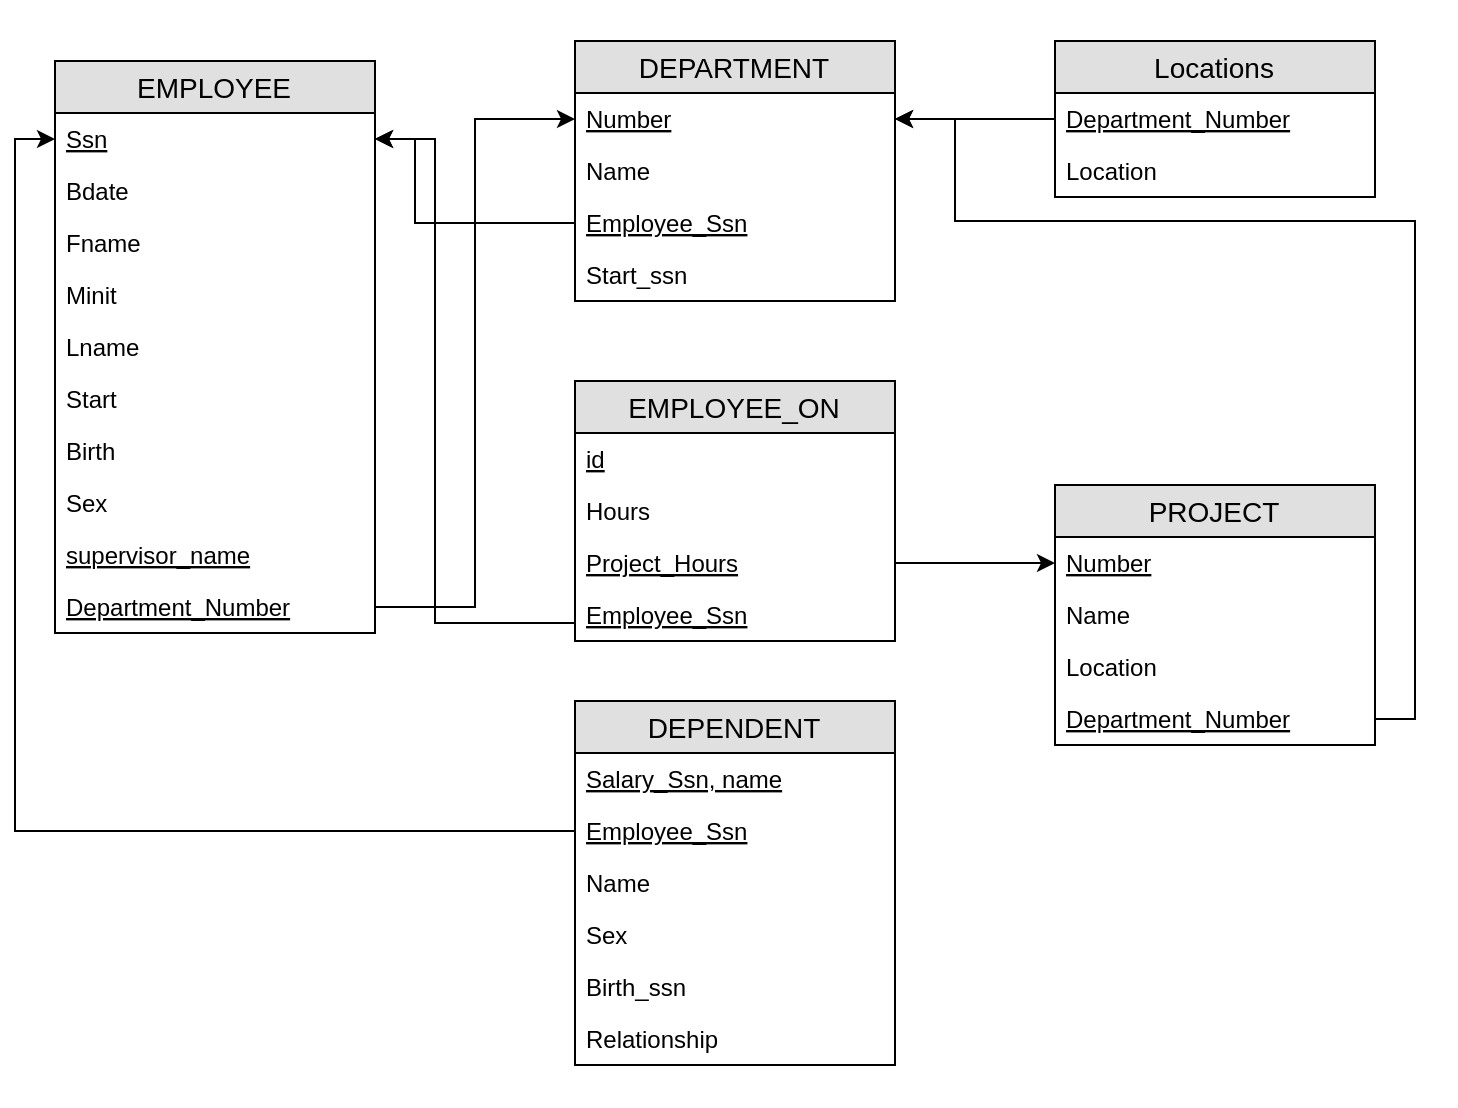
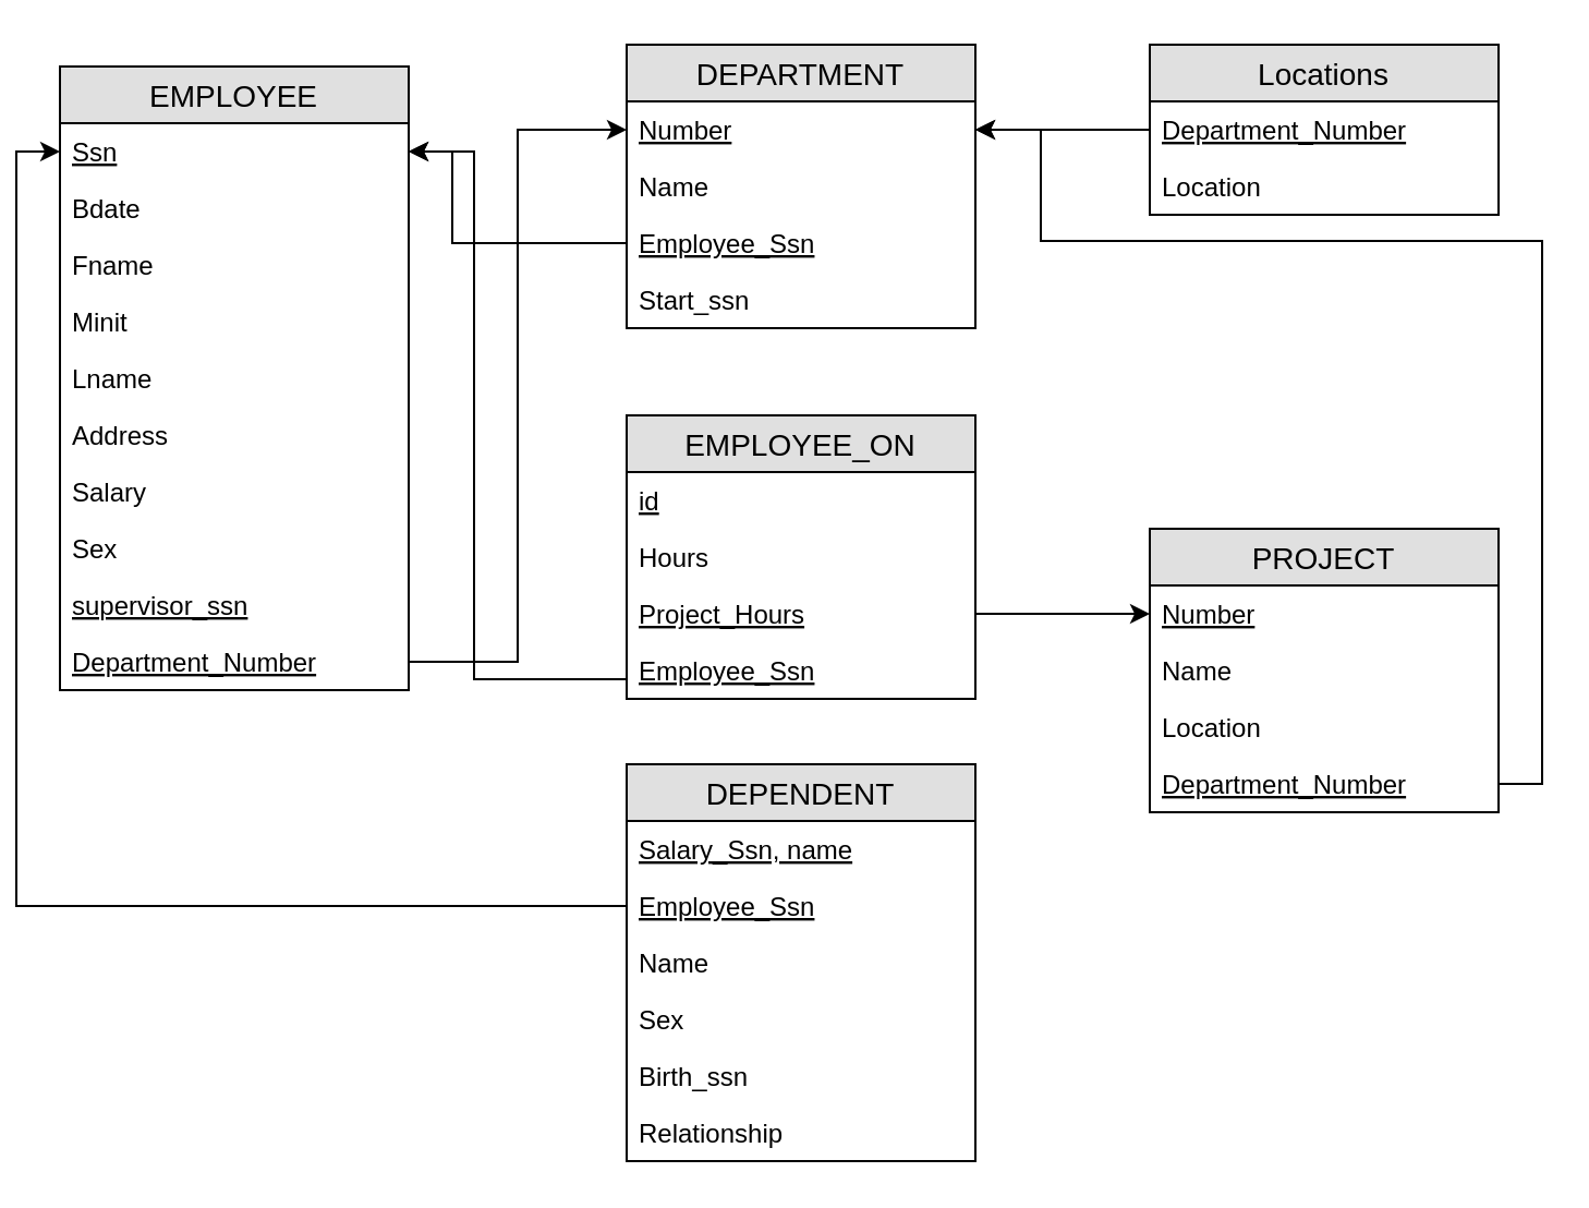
  <mxCell id="0" />
  <mxCell id="1" parent="0" />
  <mxCell id="2" value="EMPLOYEE" style="swimlane;fontStyle=0;childLayout=stackLayout;horizontal=1;startSize=26;fillColor=#e0e0e0;horizontalStack=0;resizeParent=1;resizeParentMax=0;resizeLast=0;collapsible=1;marginBottom=0;swimlaneFillColor=#ffffff;align=center;fontSize=14;" vertex="1" parent="1"><mxGeometry x="20" y="30" width="160" height="286" as="geometry" /></mxCell>
  <mxCell id="3" value="Ssn" style="text;strokeColor=none;fillColor=none;spacingLeft=4;spacingRight=4;overflow=hidden;rotatable=0;points=[[0,0.5],[1,0.5]];portConstraint=eastwest;fontSize=12;fontStyle=4" vertex="1" parent="2"><mxGeometry y="26" width="160" height="26" as="geometry" /></mxCell>
  <mxCell id="4" value="Bdate" style="text;strokeColor=none;fillColor=none;spacingLeft=4;spacingRight=4;overflow=hidden;rotatable=0;points=[[0,0.5],[1,0.5]];portConstraint=eastwest;fontSize=12;" vertex="1" parent="2"><mxGeometry y="52" width="160" height="26" as="geometry" /></mxCell>
  <mxCell id="5" value="Fname" style="text;strokeColor=none;fillColor=none;spacingLeft=4;spacingRight=4;overflow=hidden;rotatable=0;points=[[0,0.5],[1,0.5]];portConstraint=eastwest;fontSize=12;" vertex="1" parent="2"><mxGeometry y="78" width="160" height="26" as="geometry" /></mxCell>
  <mxCell id="6" value="Minit" style="text;strokeColor=none;fillColor=none;spacingLeft=4;spacingRight=4;overflow=hidden;rotatable=0;points=[[0,0.5],[1,0.5]];portConstraint=eastwest;fontSize=12;" vertex="1" parent="2"><mxGeometry y="104" width="160" height="26" as="geometry" /></mxCell>
  <mxCell id="7" value="Lname" style="text;strokeColor=none;fillColor=none;spacingLeft=4;spacingRight=4;overflow=hidden;rotatable=0;points=[[0,0.5],[1,0.5]];portConstraint=eastwest;fontSize=12;" vertex="1" parent="2"><mxGeometry y="130" width="160" height="26" as="geometry" /></mxCell>
- <mxCell id="8" value="Start" style="text;strokeColor=none;fillColor=none;spacingLeft=4;spacingRight=4;overflow=hidden;rotatable=0;points=[[0,0.5],[1,0.5]];portConstraint=eastwest;fontSize=12;" vertex="1" parent="2"><mxGeometry y="156" width="160" height="26" as="geometry" /></mxCell>
- <mxCell id="9" value="Birth" style="text;strokeColor=none;fillColor=none;spacingLeft=4;spacingRight=4;overflow=hidden;rotatable=0;points=[[0,0.5],[1,0.5]];portConstraint=eastwest;fontSize=12;" vertex="1" parent="2"><mxGeometry y="182" width="160" height="26" as="geometry" /></mxCell>
+ <mxCell id="8" value="Address" style="text;strokeColor=none;fillColor=none;spacingLeft=4;spacingRight=4;overflow=hidden;rotatable=0;points=[[0,0.5],[1,0.5]];portConstraint=eastwest;fontSize=12;" vertex="1" parent="2"><mxGeometry y="156" width="160" height="26" as="geometry" /></mxCell>
+ <mxCell id="9" value="Salary" style="text;strokeColor=none;fillColor=none;spacingLeft=4;spacingRight=4;overflow=hidden;rotatable=0;points=[[0,0.5],[1,0.5]];portConstraint=eastwest;fontSize=12;" vertex="1" parent="2"><mxGeometry y="182" width="160" height="26" as="geometry" /></mxCell>
  <mxCell id="10" value="Sex" style="text;strokeColor=none;fillColor=none;spacingLeft=4;spacingRight=4;overflow=hidden;rotatable=0;points=[[0,0.5],[1,0.5]];portConstraint=eastwest;fontSize=12;" vertex="1" parent="2"><mxGeometry y="208" width="160" height="26" as="geometry" /></mxCell>
- <mxCell id="11" value="supervisor_name" style="text;strokeColor=none;fillColor=none;spacingLeft=4;spacingRight=4;overflow=hidden;rotatable=0;points=[[0,0.5],[1,0.5]];portConstraint=eastwest;fontSize=12;fontStyle=4" vertex="1" parent="2"><mxGeometry y="234" width="160" height="26" as="geometry" /></mxCell>
+ <mxCell id="11" value="supervisor_ssn" style="text;strokeColor=none;fillColor=none;spacingLeft=4;spacingRight=4;overflow=hidden;rotatable=0;points=[[0,0.5],[1,0.5]];portConstraint=eastwest;fontSize=12;fontStyle=4" vertex="1" parent="2"><mxGeometry y="234" width="160" height="26" as="geometry" /></mxCell>
  <mxCell id="12" value="Department_Number" style="text;strokeColor=none;fillColor=none;spacingLeft=4;spacingRight=4;overflow=hidden;rotatable=0;points=[[0,0.5],[1,0.5]];portConstraint=eastwest;fontSize=12;fontStyle=4" vertex="1" parent="2"><mxGeometry y="260" width="160" height="26" as="geometry" /></mxCell>
  <mxCell id="13" value="DEPARTMENT" style="swimlane;fontStyle=0;childLayout=stackLayout;horizontal=1;startSize=26;fillColor=#e0e0e0;horizontalStack=0;resizeParent=1;resizeParentMax=0;resizeLast=0;collapsible=1;marginBottom=0;swimlaneFillColor=#ffffff;align=center;fontSize=14;" vertex="1" parent="1"><mxGeometry x="280" y="20" width="160" height="130" as="geometry" /></mxCell>
  <mxCell id="14" value="Number" style="text;strokeColor=none;fillColor=none;spacingLeft=4;spacingRight=4;overflow=hidden;rotatable=0;points=[[0,0.5],[1,0.5]];portConstraint=eastwest;fontSize=12;fontStyle=4" vertex="1" parent="13"><mxGeometry y="26" width="160" height="26" as="geometry" /></mxCell>
  <mxCell id="15" value="Name" style="text;strokeColor=none;fillColor=none;spacingLeft=4;spacingRight=4;overflow=hidden;rotatable=0;points=[[0,0.5],[1,0.5]];portConstraint=eastwest;fontSize=12;" vertex="1" parent="13"><mxGeometry y="52" width="160" height="26" as="geometry" /></mxCell>
  <mxCell id="16" value="Employee_Ssn" style="text;strokeColor=none;fillColor=none;spacingLeft=4;spacingRight=4;overflow=hidden;rotatable=0;points=[[0,0.5],[1,0.5]];portConstraint=eastwest;fontSize=12;fontStyle=4" vertex="1" parent="13"><mxGeometry y="78" width="160" height="26" as="geometry" /></mxCell>
  <mxCell id="17" value="Start_ssn" style="text;strokeColor=none;fillColor=none;spacingLeft=4;spacingRight=4;overflow=hidden;rotatable=0;points=[[0,0.5],[1,0.5]];portConstraint=eastwest;fontSize=12;" vertex="1" parent="13"><mxGeometry y="104" width="160" height="26" as="geometry" /></mxCell>
  <mxCell id="18" value="Locations" style="swimlane;fontStyle=0;childLayout=stackLayout;horizontal=1;startSize=26;fillColor=#e0e0e0;horizontalStack=0;resizeParent=1;resizeParentMax=0;resizeLast=0;collapsible=1;marginBottom=0;swimlaneFillColor=#ffffff;align=center;fontSize=14;" vertex="1" parent="1"><mxGeometry x="520" y="20" width="160" height="78" as="geometry" /></mxCell>
  <mxCell id="19" value="Department_Number" style="text;strokeColor=none;fillColor=none;spacingLeft=4;spacingRight=4;overflow=hidden;rotatable=0;points=[[0,0.5],[1,0.5]];portConstraint=eastwest;fontSize=12;fontStyle=4" vertex="1" parent="18"><mxGeometry y="26" width="160" height="26" as="geometry" /></mxCell>
  <mxCell id="20" value="Location" style="text;strokeColor=none;fillColor=none;spacingLeft=4;spacingRight=4;overflow=hidden;rotatable=0;points=[[0,0.5],[1,0.5]];portConstraint=eastwest;fontSize=12;" vertex="1" parent="18"><mxGeometry y="52" width="160" height="26" as="geometry" /></mxCell>
  <mxCell id="21" style="edgeStyle=orthogonalEdgeStyle;rounded=0;orthogonalLoop=1;jettySize=auto;html=1;exitX=1;exitY=0.5;exitDx=0;exitDy=0;" edge="1" parent="1" source="12" target="14"><mxGeometry relative="1" as="geometry" /></mxCell>
  <mxCell id="22" value="PROJECT" style="swimlane;fontStyle=0;childLayout=stackLayout;horizontal=1;startSize=26;fillColor=#e0e0e0;horizontalStack=0;resizeParent=1;resizeParentMax=0;resizeLast=0;collapsible=1;marginBottom=0;swimlaneFillColor=#ffffff;align=center;fontSize=14;" vertex="1" parent="1"><mxGeometry x="520" y="242" width="160" height="130" as="geometry" /></mxCell>
  <mxCell id="23" value="Number" style="text;strokeColor=none;fillColor=none;spacingLeft=4;spacingRight=4;overflow=hidden;rotatable=0;points=[[0,0.5],[1,0.5]];portConstraint=eastwest;fontSize=12;fontStyle=4" vertex="1" parent="22"><mxGeometry y="26" width="160" height="26" as="geometry" /></mxCell>
  <mxCell id="24" value="Name" style="text;strokeColor=none;fillColor=none;spacingLeft=4;spacingRight=4;overflow=hidden;rotatable=0;points=[[0,0.5],[1,0.5]];portConstraint=eastwest;fontSize=12;" vertex="1" parent="22"><mxGeometry y="52" width="160" height="26" as="geometry" /></mxCell>
  <mxCell id="25" value="Location" style="text;strokeColor=none;fillColor=none;spacingLeft=4;spacingRight=4;overflow=hidden;rotatable=0;points=[[0,0.5],[1,0.5]];portConstraint=eastwest;fontSize=12;" vertex="1" parent="22"><mxGeometry y="78" width="160" height="26" as="geometry" /></mxCell>
  <mxCell id="26" value="Department_Number" style="text;strokeColor=none;fillColor=none;spacingLeft=4;spacingRight=4;overflow=hidden;rotatable=0;points=[[0,0.5],[1,0.5]];portConstraint=eastwest;fontSize=12;fontStyle=4" vertex="1" parent="22"><mxGeometry y="104" width="160" height="26" as="geometry" /></mxCell>
  <mxCell id="27" value="EMPLOYEE_ON" style="swimlane;fontStyle=0;childLayout=stackLayout;horizontal=1;startSize=26;fillColor=#e0e0e0;horizontalStack=0;resizeParent=1;resizeParentMax=0;resizeLast=0;collapsible=1;marginBottom=0;swimlaneFillColor=#ffffff;align=center;fontSize=14;" vertex="1" parent="1"><mxGeometry x="280" y="190" width="160" height="130" as="geometry" /></mxCell>
  <mxCell id="28" value="id" style="text;strokeColor=none;fillColor=none;spacingLeft=4;spacingRight=4;overflow=hidden;rotatable=0;points=[[0,0.5],[1,0.5]];portConstraint=eastwest;fontSize=12;fontStyle=4" vertex="1" parent="27"><mxGeometry y="26" width="160" height="26" as="geometry" /></mxCell>
  <mxCell id="29" value="Hours" style="text;strokeColor=none;fillColor=none;spacingLeft=4;spacingRight=4;overflow=hidden;rotatable=0;points=[[0,0.5],[1,0.5]];portConstraint=eastwest;fontSize=12;" vertex="1" parent="27"><mxGeometry y="52" width="160" height="26" as="geometry" /></mxCell>
  <mxCell id="30" value="Project_Hours" style="text;strokeColor=none;fillColor=none;spacingLeft=4;spacingRight=4;overflow=hidden;rotatable=0;points=[[0,0.5],[1,0.5]];portConstraint=eastwest;fontSize=12;fontStyle=4" vertex="1" parent="27"><mxGeometry y="78" width="160" height="26" as="geometry" /></mxCell>
  <mxCell id="31" value="Employee_Ssn" style="text;strokeColor=none;fillColor=none;spacingLeft=4;spacingRight=4;overflow=hidden;rotatable=0;points=[[0,0.5],[1,0.5]];portConstraint=eastwest;fontSize=12;fontStyle=4" vertex="1" parent="27"><mxGeometry y="104" width="160" height="26" as="geometry" /></mxCell>
  <mxCell id="32" style="edgeStyle=orthogonalEdgeStyle;rounded=0;orthogonalLoop=1;jettySize=auto;html=1;exitX=1;exitY=0.5;exitDx=0;exitDy=0;" edge="1" parent="1" source="30" target="23"><mxGeometry relative="1" as="geometry" /></mxCell>
  <mxCell id="33" value="DEPENDENT" style="swimlane;fontStyle=0;childLayout=stackLayout;horizontal=1;startSize=26;fillColor=#e0e0e0;horizontalStack=0;resizeParent=1;resizeParentMax=0;resizeLast=0;collapsible=1;marginBottom=0;swimlaneFillColor=#ffffff;align=center;fontSize=14;" vertex="1" parent="1"><mxGeometry x="280" y="350" width="160" height="182" as="geometry" /></mxCell>
  <mxCell id="34" value="Salary_Ssn, name" style="text;strokeColor=none;fillColor=none;spacingLeft=4;spacingRight=4;overflow=hidden;rotatable=0;points=[[0,0.5],[1,0.5]];portConstraint=eastwest;fontSize=12;fontStyle=4" vertex="1" parent="33"><mxGeometry y="26" width="160" height="26" as="geometry" /></mxCell>
  <mxCell id="35" value="Employee_Ssn" style="text;strokeColor=none;fillColor=none;spacingLeft=4;spacingRight=4;overflow=hidden;rotatable=0;points=[[0,0.5],[1,0.5]];portConstraint=eastwest;fontSize=12;fontStyle=4" vertex="1" parent="33"><mxGeometry y="52" width="160" height="26" as="geometry" /></mxCell>
  <mxCell id="36" value="Name" style="text;strokeColor=none;fillColor=none;spacingLeft=4;spacingRight=4;overflow=hidden;rotatable=0;points=[[0,0.5],[1,0.5]];portConstraint=eastwest;fontSize=12;fontStyle=0" vertex="1" parent="33"><mxGeometry y="78" width="160" height="26" as="geometry" /></mxCell>
  <mxCell id="37" value="Sex" style="text;strokeColor=none;fillColor=none;spacingLeft=4;spacingRight=4;overflow=hidden;rotatable=0;points=[[0,0.5],[1,0.5]];portConstraint=eastwest;fontSize=12;fontStyle=0" vertex="1" parent="33"><mxGeometry y="104" width="160" height="26" as="geometry" /></mxCell>
  <mxCell id="38" value="Birth_ssn" style="text;strokeColor=none;fillColor=none;spacingLeft=4;spacingRight=4;overflow=hidden;rotatable=0;points=[[0,0.5],[1,0.5]];portConstraint=eastwest;fontSize=12;fontStyle=0" vertex="1" parent="33"><mxGeometry y="130" width="160" height="26" as="geometry" /></mxCell>
  <mxCell id="39" value="Relationship" style="text;strokeColor=none;fillColor=none;spacingLeft=4;spacingRight=4;overflow=hidden;rotatable=0;points=[[0,0.5],[1,0.5]];portConstraint=eastwest;fontSize=12;fontStyle=0" vertex="1" parent="33"><mxGeometry y="156" width="160" height="26" as="geometry" /></mxCell>
  <mxCell id="40" style="edgeStyle=orthogonalEdgeStyle;rounded=0;orthogonalLoop=1;jettySize=auto;html=1;entryX=0;entryY=0.5;entryDx=0;entryDy=0;" edge="1" parent="1" source="35" target="3"><mxGeometry relative="1" as="geometry" /></mxCell>
  <mxCell id="41" style="edgeStyle=orthogonalEdgeStyle;rounded=0;orthogonalLoop=1;jettySize=auto;html=1;exitX=0;exitY=0.5;exitDx=0;exitDy=0;" edge="1" parent="1" source="19" target="14"><mxGeometry relative="1" as="geometry" /></mxCell>
  <mxCell id="42" style="edgeStyle=orthogonalEdgeStyle;rounded=0;orthogonalLoop=1;jettySize=auto;html=1;exitX=0;exitY=0.5;exitDx=0;exitDy=0;" edge="1" parent="1" source="16" target="3"><mxGeometry relative="1" as="geometry"><Array as="points"><mxPoint x="200" y="111" /><mxPoint x="200" y="69" /></Array></mxGeometry></mxCell>
  <mxCell id="43" style="edgeStyle=orthogonalEdgeStyle;rounded=0;orthogonalLoop=1;jettySize=auto;html=1;exitX=0;exitY=0.5;exitDx=0;exitDy=0;entryX=1;entryY=0.5;entryDx=0;entryDy=0;" edge="1" parent="1" source="31" target="3"><mxGeometry relative="1" as="geometry"><Array as="points"><mxPoint x="210" y="311" /><mxPoint x="210" y="69" /></Array></mxGeometry></mxCell>
  <mxCell id="44" style="edgeStyle=orthogonalEdgeStyle;rounded=0;orthogonalLoop=1;jettySize=auto;html=1;exitX=1;exitY=0.5;exitDx=0;exitDy=0;entryX=1;entryY=0.5;entryDx=0;entryDy=0;" edge="1" parent="1" source="26" target="14"><mxGeometry relative="1" as="geometry"><Array as="points"><mxPoint x="700" y="359" /><mxPoint x="700" y="110" /><mxPoint x="470" y="110" /><mxPoint x="470" y="59" /></Array></mxGeometry></mxCell>
